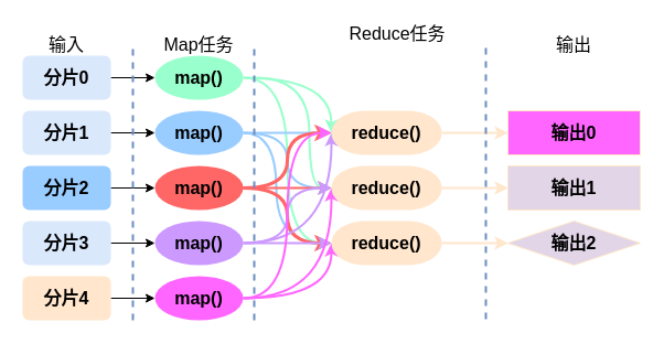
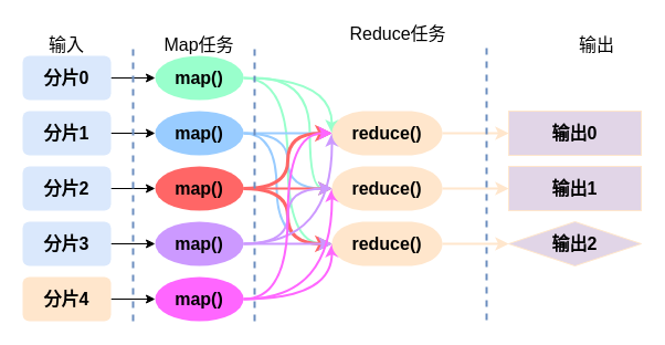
  <mxCell id="0" />
  <mxCell id="1" parent="0" />
  <mxCell id="2" style="edgeStyle=orthogonalEdgeStyle;rounded=0;orthogonalLoop=1;jettySize=auto;html=1;exitX=1;exitY=0.5;exitDx=0;exitDy=0;entryX=0;entryY=0.5;entryDx=0;entryDy=0;fontStyle=1;fontSize=16;" edge="1" parent="1" source="3" target="15"><mxGeometry relative="1" as="geometry" /></mxCell>
  <mxCell id="3" value="分片0" style="rounded=1;whiteSpace=wrap;html=1;fillColor=#dae8fc;strokeColor=none;fontStyle=1;fontSize=16;" vertex="1" parent="1"><mxGeometry x="20" y="50" width="80" height="40" as="geometry" /></mxCell>
  <mxCell id="4" style="edgeStyle=orthogonalEdgeStyle;rounded=0;orthogonalLoop=1;jettySize=auto;html=1;exitX=1;exitY=0.5;exitDx=0;exitDy=0;entryX=0;entryY=0.5;entryDx=0;entryDy=0;fontStyle=1;fontSize=16;" edge="1" parent="1" source="5" target="19"><mxGeometry relative="1" as="geometry" /></mxCell>
  <mxCell id="5" value="分片1" style="rounded=1;whiteSpace=wrap;html=1;fillColor=#dae8fc;strokeColor=none;fontStyle=1;fontSize=16;" vertex="1" parent="1"><mxGeometry x="20" y="100" width="80" height="40" as="geometry" /></mxCell>
  <mxCell id="6" style="edgeStyle=orthogonalEdgeStyle;rounded=0;orthogonalLoop=1;jettySize=auto;html=1;exitX=1;exitY=0.5;exitDx=0;exitDy=0;entryX=0;entryY=0.5;entryDx=0;entryDy=0;fontStyle=1;fontSize=16;" edge="1" parent="1" source="7" target="23"><mxGeometry relative="1" as="geometry" /></mxCell>
- <mxCell id="7" value="分片2" style="rounded=1;whiteSpace=wrap;html=1;fillColor=#99ccff;strokeColor=none;fontStyle=1;fontSize=16;" vertex="1" parent="1"><mxGeometry x="20" y="150" width="80" height="40" as="geometry" /></mxCell>
+ <mxCell id="7" value="分片2" style="rounded=1;whiteSpace=wrap;html=1;fillColor=#dae8fc;strokeColor=none;fontStyle=1;fontSize=16;" vertex="1" parent="1"><mxGeometry x="20" y="150" width="80" height="40" as="geometry" /></mxCell>
  <mxCell id="8" style="edgeStyle=orthogonalEdgeStyle;rounded=0;orthogonalLoop=1;jettySize=auto;html=1;exitX=1;exitY=0.5;exitDx=0;exitDy=0;entryX=0;entryY=0.5;entryDx=0;entryDy=0;fontStyle=1;fontSize=16;" edge="1" parent="1" source="9" target="27"><mxGeometry relative="1" as="geometry" /></mxCell>
  <mxCell id="9" value="分片3" style="rounded=1;whiteSpace=wrap;html=1;fillColor=#dae8fc;strokeColor=none;fontStyle=1;fontSize=16;" vertex="1" parent="1"><mxGeometry x="20" y="200" width="80" height="40" as="geometry" /></mxCell>
  <mxCell id="10" style="edgeStyle=orthogonalEdgeStyle;rounded=0;orthogonalLoop=1;jettySize=auto;html=1;exitX=1;exitY=0.5;exitDx=0;exitDy=0;entryX=0;entryY=0.5;entryDx=0;entryDy=0;fontStyle=1;fontSize=16;" edge="1" parent="1" source="11" target="31"><mxGeometry relative="1" as="geometry" /></mxCell>
  <mxCell id="11" value="分片4" style="rounded=1;whiteSpace=wrap;html=1;fillColor=#ffe6cc;strokeColor=none;fontStyle=1;fontSize=16;" vertex="1" parent="1"><mxGeometry x="20" y="250" width="80" height="40" as="geometry" /></mxCell>
  <mxCell id="12" style="edgeStyle=orthogonalEdgeStyle;orthogonalLoop=1;jettySize=auto;html=1;exitX=1;exitY=0.5;exitDx=0;exitDy=0;entryX=0;entryY=0.5;entryDx=0;entryDy=0;entryPerimeter=0;fillColor=#60a917;strokeColor=#99FFCC;strokeWidth=2;curved=1;fontStyle=1;fontSize=16;" edge="1" parent="1" source="15" target="33"><mxGeometry relative="1" as="geometry"><Array as="points"><mxPoint x="300" y="70" /></Array></mxGeometry></mxCell>
  <mxCell id="13" style="edgeStyle=orthogonalEdgeStyle;orthogonalLoop=1;jettySize=auto;html=1;fillColor=#60a917;strokeColor=#99FFCC;strokeWidth=2;entryX=0;entryY=0.5;entryDx=0;entryDy=0;entryPerimeter=0;curved=1;fontStyle=1;fontSize=16;" edge="1" parent="1" target="35"><mxGeometry relative="1" as="geometry"><mxPoint x="260" y="170" as="targetPoint" /><mxPoint x="230" y="70" as="sourcePoint" /><Array as="points"><mxPoint x="280" y="70" /><mxPoint x="280" y="170" /></Array></mxGeometry></mxCell>
  <mxCell id="14" style="edgeStyle=orthogonalEdgeStyle;orthogonalLoop=1;jettySize=auto;html=1;exitX=1;exitY=0.5;exitDx=0;exitDy=0;entryX=0;entryY=0.5;entryDx=0;entryDy=0;entryPerimeter=0;fillColor=#60a917;strokeColor=#99FFCC;strokeWidth=2;curved=1;fontStyle=1;fontSize=16;" edge="1" parent="1" source="15" target="37"><mxGeometry relative="1" as="geometry"><Array as="points"><mxPoint x="260" y="70" /></Array></mxGeometry></mxCell>
  <mxCell id="15" value="map()" style="ellipse;whiteSpace=wrap;html=1;fillColor=#99FFCC;strokeColor=none;fontStyle=1;fontSize=16;" vertex="1" parent="1"><mxGeometry x="140" y="50" width="80" height="40" as="geometry" /></mxCell>
  <mxCell id="16" style="edgeStyle=orthogonalEdgeStyle;rounded=0;orthogonalLoop=1;jettySize=auto;html=1;exitX=1;exitY=0.5;exitDx=0;exitDy=0;entryX=0;entryY=0.5;entryDx=0;entryDy=0;entryPerimeter=0;fillColor=#1ba1e2;strokeColor=#99CCFF;strokeWidth=2;fontStyle=1;fontSize=16;" edge="1" parent="1" source="19" target="33"><mxGeometry relative="1" as="geometry" /></mxCell>
  <mxCell id="17" style="edgeStyle=orthogonalEdgeStyle;orthogonalLoop=1;jettySize=auto;html=1;exitX=1;exitY=0.5;exitDx=0;exitDy=0;strokeWidth=2;fillColor=#1ba1e2;strokeColor=#99CCFF;curved=1;entryX=0;entryY=0.5;entryDx=0;entryDy=0;entryPerimeter=0;fontStyle=1;fontSize=16;" edge="1" parent="1" source="19" target="35"><mxGeometry relative="1" as="geometry"><mxPoint x="267" y="171" as="targetPoint" /><Array as="points"><mxPoint x="260" y="120" /><mxPoint x="260" y="170" /></Array></mxGeometry></mxCell>
  <mxCell id="18" style="edgeStyle=orthogonalEdgeStyle;orthogonalLoop=1;jettySize=auto;html=1;exitX=1;exitY=0.5;exitDx=0;exitDy=0;strokeColor=#99CCFF;strokeWidth=2;curved=1;entryX=0;entryY=0.5;entryDx=0;entryDy=0;entryPerimeter=0;fontStyle=1;fontSize=16;" edge="1" parent="1" source="19" target="37"><mxGeometry relative="1" as="geometry"><mxPoint x="260" y="220" as="targetPoint" /><Array as="points"><mxPoint x="250" y="120" /><mxPoint x="250" y="220" /></Array></mxGeometry></mxCell>
  <mxCell id="19" value="map()" style="ellipse;whiteSpace=wrap;html=1;strokeColor=none;fillColor=#99CCFF;fontStyle=1;fontSize=16;" vertex="1" parent="1"><mxGeometry x="140" y="100" width="80" height="40" as="geometry" /></mxCell>
  <mxCell id="20" style="edgeStyle=orthogonalEdgeStyle;rounded=0;orthogonalLoop=1;jettySize=auto;html=1;exitX=1;exitY=0.5;exitDx=0;exitDy=0;entryX=0;entryY=0.5;entryDx=0;entryDy=0;entryPerimeter=0;fillColor=#d80073;strokeColor=#FF6666;strokeWidth=2;fontStyle=1;fontSize=16;" edge="1" parent="1" source="23" target="35"><mxGeometry relative="1" as="geometry"><Array as="points"><mxPoint x="260" y="170" /><mxPoint x="260" y="170" /></Array></mxGeometry></mxCell>
  <mxCell id="21" style="edgeStyle=orthogonalEdgeStyle;curved=1;orthogonalLoop=1;jettySize=auto;html=1;exitX=1;exitY=0.5;exitDx=0;exitDy=0;entryX=0;entryY=0.5;entryDx=0;entryDy=0;entryPerimeter=0;strokeColor=#FF6666;strokeWidth=3;fontStyle=1;fontSize=16;" edge="1" parent="1" source="23" target="33"><mxGeometry relative="1" as="geometry" /></mxCell>
  <mxCell id="22" style="edgeStyle=orthogonalEdgeStyle;curved=1;orthogonalLoop=1;jettySize=auto;html=1;exitX=1;exitY=0.5;exitDx=0;exitDy=0;entryX=0;entryY=0.5;entryDx=0;entryDy=0;entryPerimeter=0;strokeColor=#FF6666;strokeWidth=3;fontStyle=1;fontSize=16;" edge="1" parent="1" source="23" target="37"><mxGeometry relative="1" as="geometry" /></mxCell>
  <mxCell id="23" value="map()" style="ellipse;whiteSpace=wrap;html=1;strokeColor=none;fillColor=#FF6666;fontStyle=1;fontSize=16;" vertex="1" parent="1"><mxGeometry x="140" y="150" width="80" height="40" as="geometry" /></mxCell>
  <mxCell id="24" style="edgeStyle=orthogonalEdgeStyle;rounded=0;orthogonalLoop=1;jettySize=auto;html=1;exitX=1;exitY=0.5;exitDx=0;exitDy=0;entryX=0;entryY=0.5;entryDx=0;entryDy=0;entryPerimeter=0;fillColor=#d80073;strokeColor=#CC99FF;strokeWidth=2;fontStyle=1;fontSize=16;" edge="1" parent="1" source="27" target="37"><mxGeometry relative="1" as="geometry"><Array as="points"><mxPoint x="230" y="220" /><mxPoint x="230" y="220" /></Array></mxGeometry></mxCell>
  <mxCell id="25" style="edgeStyle=orthogonalEdgeStyle;curved=1;orthogonalLoop=1;jettySize=auto;html=1;exitX=1;exitY=0.5;exitDx=0;exitDy=0;strokeColor=#CC99FF;strokeWidth=2;fontStyle=1;fontSize=16;" edge="1" parent="1" source="27"><mxGeometry relative="1" as="geometry"><mxPoint x="300" y="120" as="targetPoint" /></mxGeometry></mxCell>
  <mxCell id="26" style="edgeStyle=orthogonalEdgeStyle;curved=1;orthogonalLoop=1;jettySize=auto;html=1;exitX=1;exitY=0.5;exitDx=0;exitDy=0;entryX=0;entryY=0.5;entryDx=0;entryDy=0;entryPerimeter=0;strokeColor=#CC99FF;strokeWidth=2;fontStyle=1;fontSize=16;" edge="1" parent="1" source="27" target="35"><mxGeometry relative="1" as="geometry" /></mxCell>
  <mxCell id="27" value="map()" style="ellipse;whiteSpace=wrap;html=1;fillColor=#CC99FF;strokeColor=none;fontStyle=1;fontSize=16;" vertex="1" parent="1"><mxGeometry x="140" y="200" width="80" height="40" as="geometry" /></mxCell>
  <mxCell id="28" style="edgeStyle=orthogonalEdgeStyle;curved=1;orthogonalLoop=1;jettySize=auto;html=1;strokeColor=#FF66FF;strokeWidth=2;exitX=1;exitY=0.5;exitDx=0;exitDy=0;fontStyle=1;fontSize=16;" edge="1" parent="1" source="31"><mxGeometry relative="1" as="geometry"><mxPoint x="300" y="170" as="targetPoint" /></mxGeometry></mxCell>
  <mxCell id="29" style="edgeStyle=orthogonalEdgeStyle;curved=1;orthogonalLoop=1;jettySize=auto;html=1;exitX=1;exitY=0.5;exitDx=0;exitDy=0;entryX=0;entryY=0.5;entryDx=0;entryDy=0;entryPerimeter=0;strokeColor=#FF66FF;strokeWidth=2;fontStyle=1;fontSize=16;" edge="1" parent="1" source="31" target="33"><mxGeometry relative="1" as="geometry" /></mxCell>
  <mxCell id="30" style="edgeStyle=orthogonalEdgeStyle;curved=1;orthogonalLoop=1;jettySize=auto;html=1;exitX=1;exitY=0.5;exitDx=0;exitDy=0;entryX=0;entryY=0.5;entryDx=0;entryDy=0;entryPerimeter=0;strokeColor=#FF66FF;strokeWidth=2;fontStyle=1;fontSize=16;" edge="1" parent="1" source="31" target="37"><mxGeometry relative="1" as="geometry"><Array as="points"><mxPoint x="300" y="270" /></Array></mxGeometry></mxCell>
  <mxCell id="31" value="map()" style="ellipse;whiteSpace=wrap;html=1;fillColor=#FF66FF;strokeColor=none;fontStyle=1;fontSize=16;" vertex="1" parent="1"><mxGeometry x="140" y="250" width="80" height="40" as="geometry" /></mxCell>
  <mxCell id="32" style="edgeStyle=orthogonalEdgeStyle;curved=1;orthogonalLoop=1;jettySize=auto;html=1;exitX=1;exitY=0.5;exitDx=0;exitDy=0;exitPerimeter=0;entryX=0;entryY=0.5;entryDx=0;entryDy=0;strokeColor=#FFE6CC;strokeWidth=2;fillColor=#fff2cc;fontStyle=1;fontSize=16;" edge="1" parent="1" source="33" target="38"><mxGeometry relative="1" as="geometry" /></mxCell>
  <mxCell id="33" value="reduce()" style="strokeWidth=2;html=1;shape=mxgraph.flowchart.terminator;whiteSpace=wrap;fillColor=#ffe6cc;strokeColor=none;fontStyle=1;fontSize=16;" vertex="1" parent="1"><mxGeometry x="300" y="100" width="100" height="40" as="geometry" /></mxCell>
  <mxCell id="34" style="edgeStyle=orthogonalEdgeStyle;curved=1;orthogonalLoop=1;jettySize=auto;html=1;exitX=1;exitY=0.5;exitDx=0;exitDy=0;exitPerimeter=0;entryX=0;entryY=0.5;entryDx=0;entryDy=0;strokeColor=#FFE6CC;strokeWidth=2;fillColor=#fff2cc;fontStyle=1;fontSize=16;" edge="1" parent="1" source="35" target="39"><mxGeometry relative="1" as="geometry" /></mxCell>
  <mxCell id="35" value="reduce()" style="strokeWidth=2;html=1;shape=mxgraph.flowchart.terminator;whiteSpace=wrap;fillColor=#ffe6cc;strokeColor=none;fontStyle=1;fontSize=16;" vertex="1" parent="1"><mxGeometry x="300" y="150" width="100" height="40" as="geometry" /></mxCell>
  <mxCell id="36" style="edgeStyle=orthogonalEdgeStyle;curved=1;orthogonalLoop=1;jettySize=auto;html=1;exitX=1;exitY=0.5;exitDx=0;exitDy=0;exitPerimeter=0;entryX=0;entryY=0.5;entryDx=0;entryDy=0;strokeColor=#FFE6CC;strokeWidth=2;fillColor=#fff2cc;fontStyle=1;fontSize=16;" edge="1" parent="1" source="37" target="40"><mxGeometry relative="1" as="geometry" /></mxCell>
  <mxCell id="37" value="reduce()" style="strokeWidth=2;html=1;shape=mxgraph.flowchart.terminator;whiteSpace=wrap;fillColor=#ffe6cc;strokeColor=none;fontStyle=1;fontSize=16;" vertex="1" parent="1"><mxGeometry x="300" y="200" width="100" height="40" as="geometry" /></mxCell>
- <mxCell id="38" value="输出0" style="rounded=0;whiteSpace=wrap;html=1;fillColor=#ff66ff;strokeColor=#FFE6CC;fontStyle=1;fontSize=16;" vertex="1" parent="1"><mxGeometry x="460" y="100" width="120" height="40" as="geometry" /></mxCell>
+ <mxCell id="38" value="输出0" style="rounded=0;whiteSpace=wrap;html=1;fillColor=#e1d5e7;strokeColor=#FFE6CC;fontStyle=1;fontSize=16;" vertex="1" parent="1"><mxGeometry x="460" y="100" width="120" height="40" as="geometry" /></mxCell>
  <mxCell id="39" value="输出1" style="rounded=0;whiteSpace=wrap;html=1;fillColor=#e1d5e7;strokeColor=#FFE6CC;fontStyle=1;fontSize=16;" vertex="1" parent="1"><mxGeometry x="460" y="150" width="120" height="40" as="geometry" /></mxCell>
  <mxCell id="40" value="输出2" style="rhombus;whiteSpace=wrap;html=1;fillColor=#e1d5e7;strokeColor=#FFE6CC;fontStyle=1;fontSize=16;" vertex="1" parent="1"><mxGeometry x="460" y="200" width="120" height="40" as="geometry" /></mxCell>
  <mxCell id="41" value="输入" style="text;html=1;strokeColor=none;fillColor=none;align=center;verticalAlign=middle;whiteSpace=wrap;rounded=0;fontSize=16;" vertex="1" parent="1"><mxGeometry x="40" y="30" width="40" height="20" as="geometry" /></mxCell>
  <mxCell id="42" value="Map任务" style="text;html=1;strokeColor=none;fillColor=none;align=center;verticalAlign=middle;whiteSpace=wrap;rounded=0;fontSize=16;" vertex="1" parent="1"><mxGeometry x="145" y="30" width="70" height="20" as="geometry" /></mxCell>
  <mxCell id="43" value="Reduce任务" style="text;html=1;strokeColor=none;fillColor=none;align=center;verticalAlign=middle;whiteSpace=wrap;rounded=0;fontSize=16;" vertex="1" parent="1"><mxGeometry x="315" y="20" width="90" height="20" as="geometry" /></mxCell>
- <mxCell id="44" value="输出" style="text;html=1;strokeColor=none;fillColor=none;align=center;verticalAlign=middle;whiteSpace=wrap;rounded=0;fontSize=16;" vertex="1" parent="1"><mxGeometry x="500" y="30" width="40" height="20" as="geometry" /></mxCell>
+ <mxCell id="44" value="输出" style="text;html=1;strokeColor=none;fillColor=none;align=center;verticalAlign=middle;whiteSpace=wrap;rounded=0;fontSize=16;" vertex="1" parent="1"><mxGeometry x="520" y="30" width="40" height="20" as="geometry" /></mxCell>
  <mxCell id="45" value="" style="endArrow=none;dashed=1;html=1;strokeColor=#6c8ebf;strokeWidth=2;fontSize=16;fillColor=#dae8fc;" edge="1" parent="1"><mxGeometry width="50" height="50" relative="1" as="geometry"><mxPoint x="440" y="289" as="sourcePoint" /><mxPoint x="440" y="39" as="targetPoint" /></mxGeometry></mxCell>
  <mxCell id="46" value="" style="endArrow=none;dashed=1;html=1;strokeColor=#6c8ebf;strokeWidth=2;fontSize=16;fillColor=#dae8fc;" edge="1" parent="1"><mxGeometry width="50" height="50" relative="1" as="geometry"><mxPoint x="120" y="290" as="sourcePoint" /><mxPoint x="120" y="40" as="targetPoint" /></mxGeometry></mxCell>
  <mxCell id="47" value="" style="endArrow=none;dashed=1;html=1;strokeColor=#6c8ebf;strokeWidth=2;fontSize=16;fillColor=#dae8fc;" edge="1" parent="1"><mxGeometry width="50" height="50" relative="1" as="geometry"><mxPoint x="230" y="290" as="sourcePoint" /><mxPoint x="230" y="40" as="targetPoint" /></mxGeometry></mxCell>
